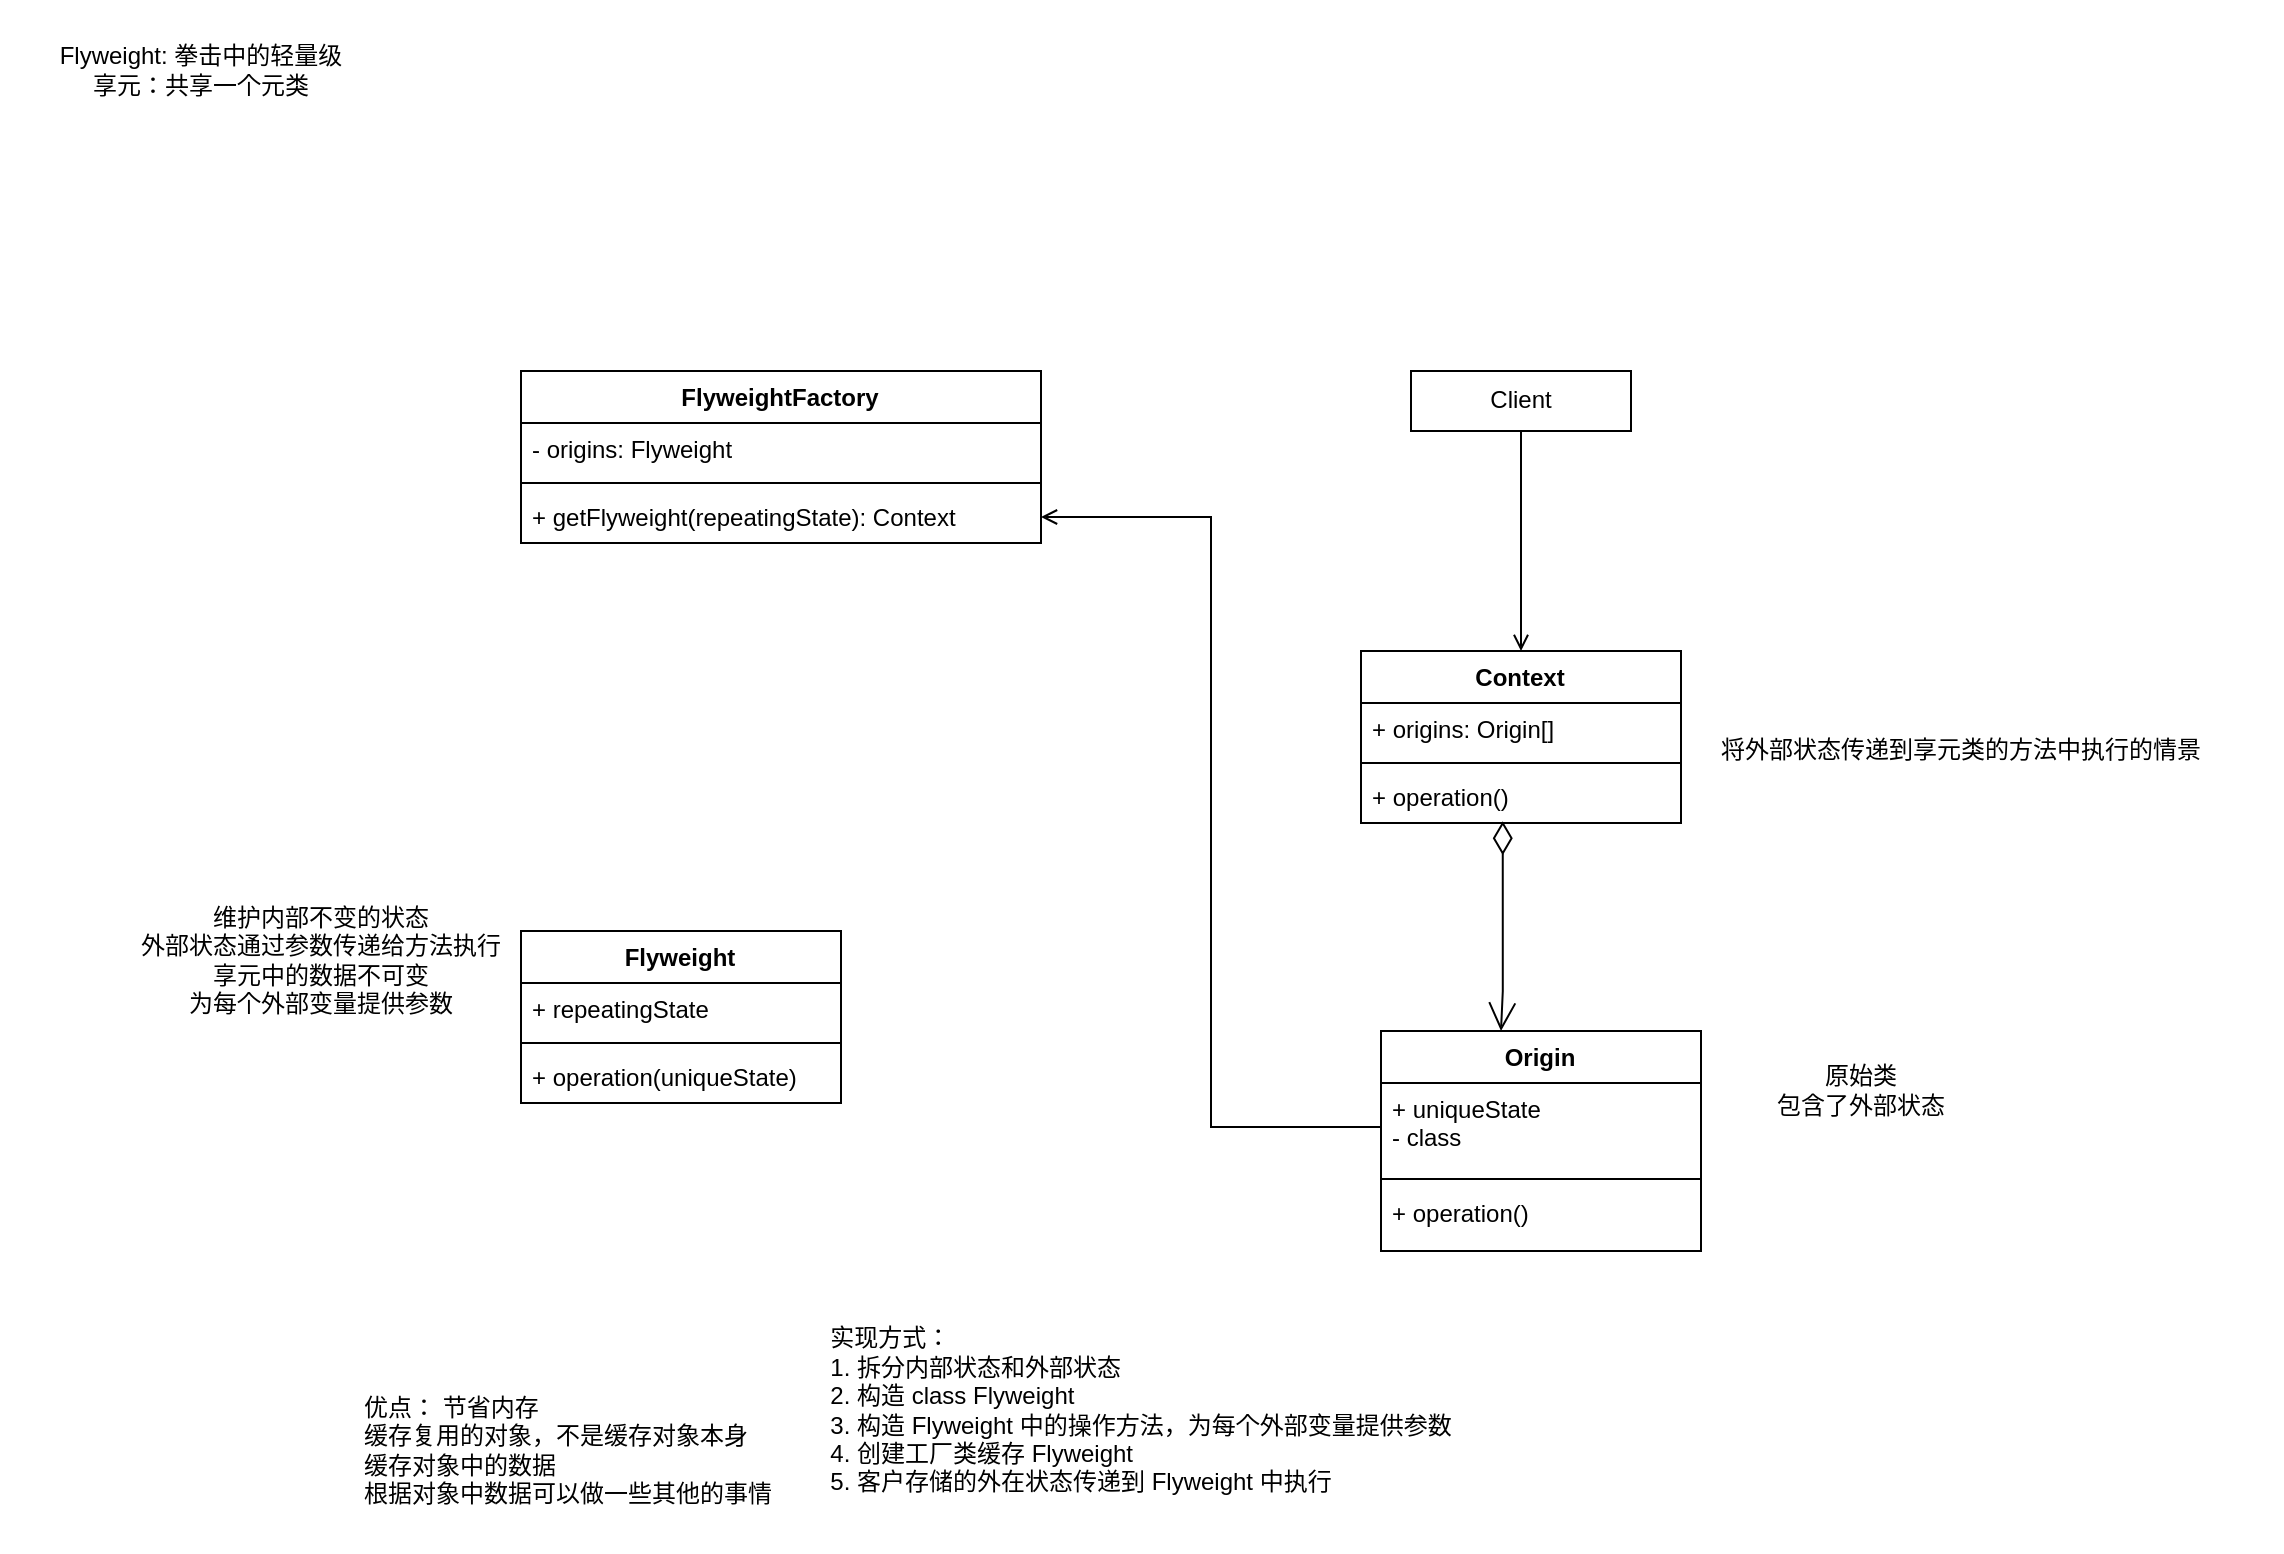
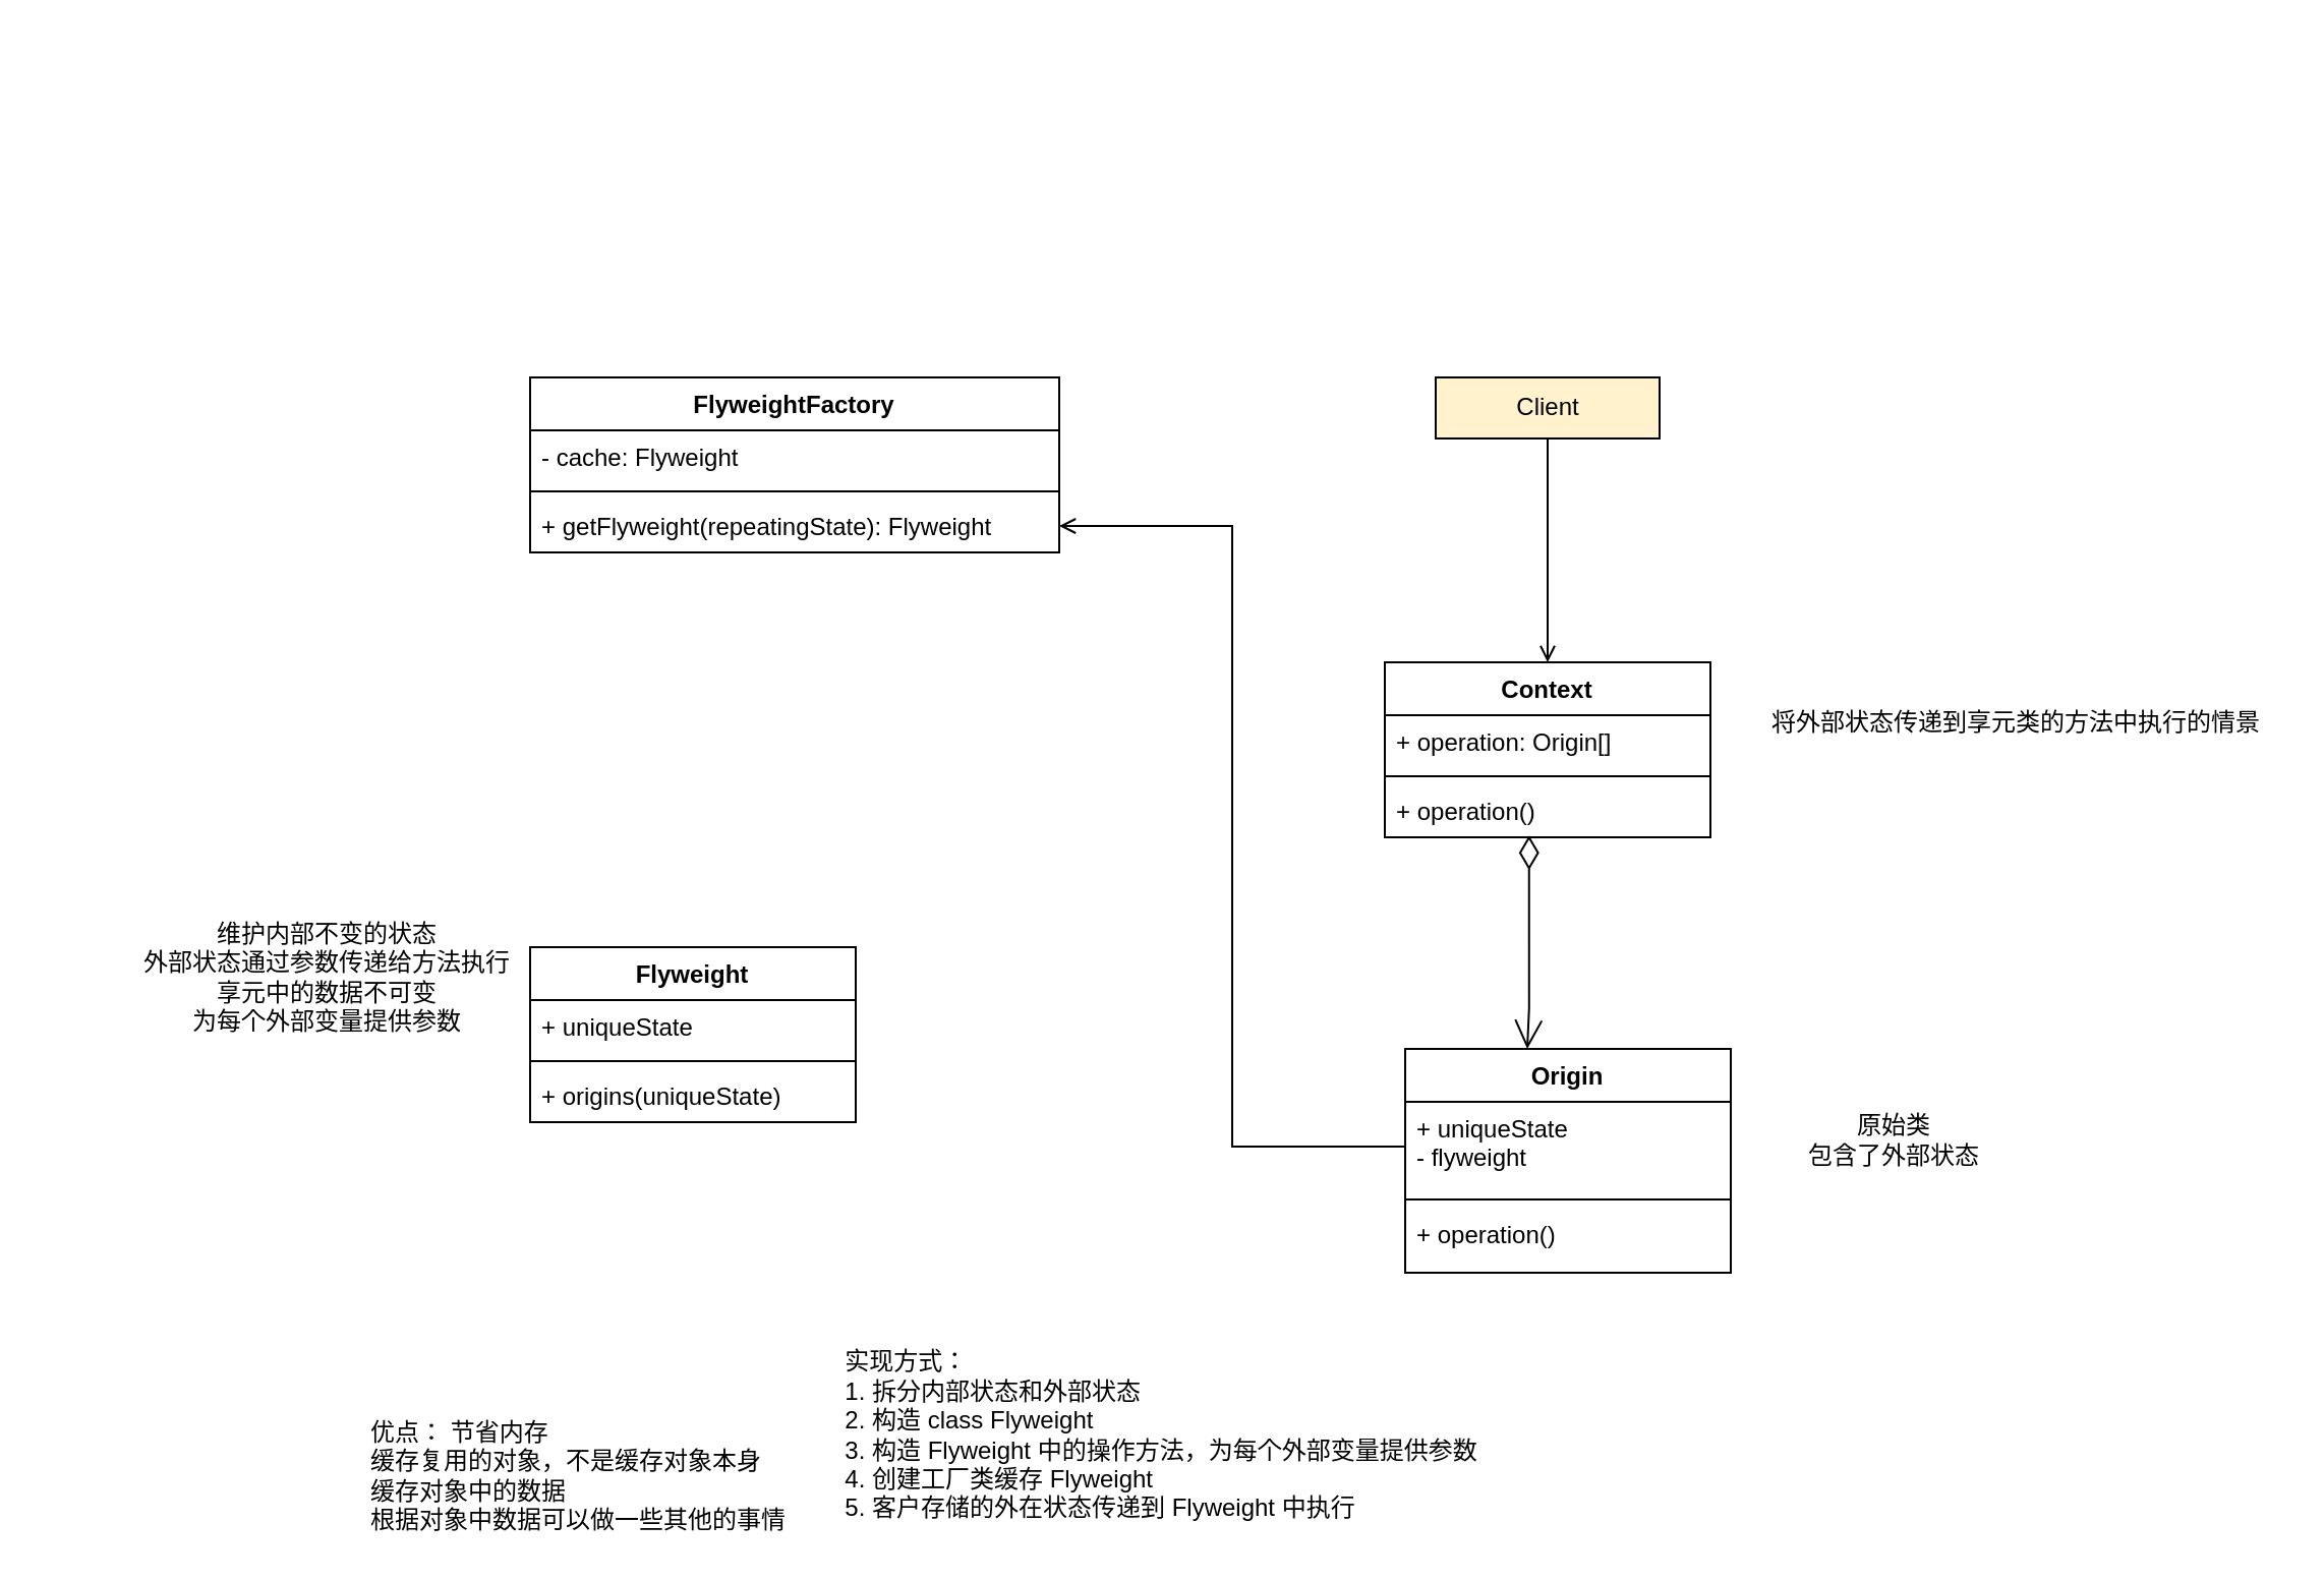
  <mxCell id="0" />
  <mxCell id="1" parent="0" />
  <mxCell id="2" value="优点： 节省内存&lt;br&gt;缓存复用的对象，不是缓存对象本身&lt;br&gt;缓存对象中的数据&lt;br&gt;根据对象中数据可以做一些其他的事情" style="text;html=1;align=left;verticalAlign=middle;resizable=0;points=[];autosize=1;strokeColor=none;fillColor=none;" vertex="1" parent="1"><mxGeometry x="180" y="695" width="220" height="60" as="geometry" /></mxCell>
  <mxCell id="3" value="FlyweightFactory" style="swimlane;fontStyle=1;align=center;verticalAlign=top;childLayout=stackLayout;horizontal=1;startSize=26;horizontalStack=0;resizeParent=1;resizeParentMax=0;resizeLast=0;collapsible=1;marginBottom=0;" vertex="1" parent="1"><mxGeometry x="260" y="185" width="260" height="86" as="geometry" /></mxCell>
- <mxCell id="4" value="- origins: Flyweight" style="text;strokeColor=none;fillColor=none;align=left;verticalAlign=top;spacingLeft=4;spacingRight=4;overflow=hidden;rotatable=0;points=[[0,0.5],[1,0.5]];portConstraint=eastwest;" vertex="1" parent="3"><mxGeometry y="26" width="260" height="26" as="geometry" /></mxCell>
+ <mxCell id="4" value="- cache: Flyweight" style="text;strokeColor=none;fillColor=none;align=left;verticalAlign=top;spacingLeft=4;spacingRight=4;overflow=hidden;rotatable=0;points=[[0,0.5],[1,0.5]];portConstraint=eastwest;" vertex="1" parent="3"><mxGeometry y="26" width="260" height="26" as="geometry" /></mxCell>
  <mxCell id="5" value="" style="line;strokeWidth=1;fillColor=none;align=left;verticalAlign=middle;spacingTop=-1;spacingLeft=3;spacingRight=3;rotatable=0;labelPosition=right;points=[];portConstraint=eastwest;" vertex="1" parent="3"><mxGeometry y="52" width="260" height="8" as="geometry" /></mxCell>
- <mxCell id="6" value="+ getFlyweight(repeatingState): Context" style="text;strokeColor=none;fillColor=none;align=left;verticalAlign=top;spacingLeft=4;spacingRight=4;overflow=hidden;rotatable=0;points=[[0,0.5],[1,0.5]];portConstraint=eastwest;" vertex="1" parent="3"><mxGeometry y="60" width="260" height="26" as="geometry" /></mxCell>
+ <mxCell id="6" value="+ getFlyweight(repeatingState): Flyweight" style="text;strokeColor=none;fillColor=none;align=left;verticalAlign=top;spacingLeft=4;spacingRight=4;overflow=hidden;rotatable=0;points=[[0,0.5],[1,0.5]];portConstraint=eastwest;" vertex="1" parent="3"><mxGeometry y="60" width="260" height="26" as="geometry" /></mxCell>
  <mxCell id="7" value="Flyweight" style="swimlane;fontStyle=1;align=center;verticalAlign=top;childLayout=stackLayout;horizontal=1;startSize=26;horizontalStack=0;resizeParent=1;resizeParentMax=0;resizeLast=0;collapsible=1;marginBottom=0;" vertex="1" parent="1"><mxGeometry x="260" y="465" width="160" height="86" as="geometry" /></mxCell>
- <mxCell id="8" value="+ repeatingState" style="text;strokeColor=none;fillColor=none;align=left;verticalAlign=top;spacingLeft=4;spacingRight=4;overflow=hidden;rotatable=0;points=[[0,0.5],[1,0.5]];portConstraint=eastwest;" vertex="1" parent="7"><mxGeometry y="26" width="160" height="26" as="geometry" /></mxCell>
+ <mxCell id="8" value="+ uniqueState" style="text;strokeColor=none;fillColor=none;align=left;verticalAlign=top;spacingLeft=4;spacingRight=4;overflow=hidden;rotatable=0;points=[[0,0.5],[1,0.5]];portConstraint=eastwest;" vertex="1" parent="7"><mxGeometry y="26" width="160" height="26" as="geometry" /></mxCell>
  <mxCell id="9" value="" style="line;strokeWidth=1;fillColor=none;align=left;verticalAlign=middle;spacingTop=-1;spacingLeft=3;spacingRight=3;rotatable=0;labelPosition=right;points=[];portConstraint=eastwest;" vertex="1" parent="7"><mxGeometry y="52" width="160" height="8" as="geometry" /></mxCell>
- <mxCell id="10" value="+ operation(uniqueState)" style="text;strokeColor=none;fillColor=none;align=left;verticalAlign=top;spacingLeft=4;spacingRight=4;overflow=hidden;rotatable=0;points=[[0,0.5],[1,0.5]];portConstraint=eastwest;" vertex="1" parent="7"><mxGeometry y="60" width="160" height="26" as="geometry" /></mxCell>
+ <mxCell id="10" value="+ origins(uniqueState)" style="text;strokeColor=none;fillColor=none;align=left;verticalAlign=top;spacingLeft=4;spacingRight=4;overflow=hidden;rotatable=0;points=[[0,0.5],[1,0.5]];portConstraint=eastwest;" vertex="1" parent="7"><mxGeometry y="60" width="160" height="26" as="geometry" /></mxCell>
  <mxCell id="11" style="edgeStyle=orthogonalEdgeStyle;rounded=0;orthogonalLoop=1;jettySize=auto;html=1;entryX=0.5;entryY=0;entryDx=0;entryDy=0;endArrow=open;" edge="1" parent="1" source="12" target="13"><mxGeometry relative="1" as="geometry" /></mxCell>
- <mxCell id="12" value="Client" style="html=1;" vertex="1" parent="1"><mxGeometry x="705" y="185" width="110" height="30" as="geometry" /></mxCell>
+ <mxCell id="12" value="Client" style="html=1;fillColor=#fff2cc;" vertex="1" parent="1"><mxGeometry x="705" y="185" width="110" height="30" as="geometry" /></mxCell>
  <mxCell id="13" value="Context" style="swimlane;fontStyle=1;align=center;verticalAlign=top;childLayout=stackLayout;horizontal=1;startSize=26;horizontalStack=0;resizeParent=1;resizeParentMax=0;resizeLast=0;collapsible=1;marginBottom=0;" vertex="1" parent="1"><mxGeometry x="680" y="325" width="160" height="86" as="geometry" /></mxCell>
- <mxCell id="14" value="+ origins: Origin[]" style="text;strokeColor=none;fillColor=none;align=left;verticalAlign=top;spacingLeft=4;spacingRight=4;overflow=hidden;rotatable=0;points=[[0,0.5],[1,0.5]];portConstraint=eastwest;" vertex="1" parent="13"><mxGeometry y="26" width="160" height="26" as="geometry" /></mxCell>
+ <mxCell id="14" value="+ operation: Origin[]" style="text;strokeColor=none;fillColor=none;align=left;verticalAlign=top;spacingLeft=4;spacingRight=4;overflow=hidden;rotatable=0;points=[[0,0.5],[1,0.5]];portConstraint=eastwest;" vertex="1" parent="13"><mxGeometry y="26" width="160" height="26" as="geometry" /></mxCell>
  <mxCell id="15" value="" style="line;strokeWidth=1;fillColor=none;align=left;verticalAlign=middle;spacingTop=-1;spacingLeft=3;spacingRight=3;rotatable=0;labelPosition=right;points=[];portConstraint=eastwest;" vertex="1" parent="13"><mxGeometry y="52" width="160" height="8" as="geometry" /></mxCell>
  <mxCell id="16" value="+ operation()" style="text;strokeColor=none;fillColor=none;align=left;verticalAlign=top;spacingLeft=4;spacingRight=4;overflow=hidden;rotatable=0;points=[[0,0.5],[1,0.5]];portConstraint=eastwest;" vertex="1" parent="13"><mxGeometry y="60" width="160" height="26" as="geometry" /></mxCell>
  <mxCell id="17" value="Origin" style="swimlane;fontStyle=1;align=center;verticalAlign=top;childLayout=stackLayout;horizontal=1;startSize=26;horizontalStack=0;resizeParent=1;resizeParentMax=0;resizeLast=0;collapsible=1;marginBottom=0;" vertex="1" parent="1"><mxGeometry x="690" y="515" width="160" height="110" as="geometry" /></mxCell>
- <mxCell id="18" value="+ uniqueState&#10;- class&#10;" style="text;strokeColor=none;fillColor=none;align=left;verticalAlign=top;spacingLeft=4;spacingRight=4;overflow=hidden;rotatable=0;points=[[0,0.5],[1,0.5]];portConstraint=eastwest;" vertex="1" parent="17"><mxGeometry y="26" width="160" height="44" as="geometry" /></mxCell>
+ <mxCell id="18" value="+ uniqueState&#10;- flyweight&#10;" style="text;strokeColor=none;fillColor=none;align=left;verticalAlign=top;spacingLeft=4;spacingRight=4;overflow=hidden;rotatable=0;points=[[0,0.5],[1,0.5]];portConstraint=eastwest;" vertex="1" parent="17"><mxGeometry y="26" width="160" height="44" as="geometry" /></mxCell>
  <mxCell id="19" value="" style="line;strokeWidth=1;fillColor=none;align=left;verticalAlign=middle;spacingTop=-1;spacingLeft=3;spacingRight=3;rotatable=0;labelPosition=right;points=[];portConstraint=eastwest;" vertex="1" parent="17"><mxGeometry y="70" width="160" height="8" as="geometry" /></mxCell>
  <mxCell id="20" value="+ operation()" style="text;strokeColor=none;fillColor=none;align=left;verticalAlign=top;spacingLeft=4;spacingRight=4;overflow=hidden;rotatable=0;points=[[0,0.5],[1,0.5]];portConstraint=eastwest;" vertex="1" parent="17"><mxGeometry y="78" width="160" height="32" as="geometry" /></mxCell>
  <mxCell id="21" style="edgeStyle=orthogonalEdgeStyle;rounded=0;orthogonalLoop=1;jettySize=auto;html=1;entryX=1;entryY=0.5;entryDx=0;entryDy=0;endArrow=open;" edge="1" parent="1" source="18" target="6"><mxGeometry relative="1" as="geometry" /></mxCell>
  <mxCell id="22" value="" style="endArrow=open;html=1;endSize=12;startArrow=diamondThin;startSize=14;startFill=0;edgeStyle=orthogonalEdgeStyle;align=left;verticalAlign=bottom;rounded=0;exitX=0.443;exitY=0.966;exitDx=0;exitDy=0;exitPerimeter=0;" edge="1" parent="1" source="16"><mxGeometry x="-1" y="3" relative="1" as="geometry"><mxPoint x="560" y="445" as="sourcePoint" /><mxPoint x="750" y="515" as="targetPoint" /><Array as="points"><mxPoint x="751" y="495" /><mxPoint x="750" y="495" /></Array></mxGeometry></mxCell>
- <mxCell id="23" value="Flyweight: 拳击中的轻量级&lt;br&gt;享元：共享一个元类" style="text;html=1;align=center;verticalAlign=middle;resizable=0;points=[];autosize=1;strokeColor=none;fillColor=none;" vertex="1" parent="1"><mxGeometry x="20" y="20" width="160" height="30" as="geometry" /></mxCell>
  <mxCell id="24" value="维护内部不变的状态&lt;br&gt;外部状态通过参数传递给方法执行&lt;br&gt;享元中的数据不可变&lt;br&gt;为每个外部变量提供参数" style="text;html=1;align=center;verticalAlign=middle;resizable=0;points=[];autosize=1;strokeColor=none;fillColor=none;" vertex="1" parent="1"><mxGeometry x="60" y="450" width="200" height="60" as="geometry" /></mxCell>
- <mxCell id="25" value="原始类&lt;br&gt;包含了外部状态" style="text;html=1;align=center;verticalAlign=middle;resizable=0;points=[];autosize=1;strokeColor=none;fillColor=none;" vertex="1" parent="1"><mxGeometry x="880" y="530" width="100" height="30" as="geometry" /></mxCell>
- <mxCell id="26" value="将外部状态传递到享元类的方法中执行的情景" style="text;html=1;align=center;verticalAlign=middle;resizable=0;points=[];autosize=1;strokeColor=none;fillColor=none;" vertex="1" parent="1"><mxGeometry x="850" y="365" width="260" height="20" as="geometry" /></mxCell>
+ <mxCell id="25" value="原始类&lt;br&gt;包含了外部状态" style="text;html=1;align=center;verticalAlign=middle;resizable=0;points=[];autosize=1;strokeColor=none;fillColor=none;" vertex="1" parent="1"><mxGeometry x="880" y="545" width="100" height="30" as="geometry" /></mxCell>
+ <mxCell id="26" value="将外部状态传递到享元类的方法中执行的情景" style="text;html=1;align=center;verticalAlign=middle;resizable=0;points=[];autosize=1;strokeColor=none;fillColor=none;" vertex="1" parent="1"><mxGeometry x="860" y="345" width="260" height="20" as="geometry" /></mxCell>
  <mxCell id="27" value="&lt;div style=&quot;text-align: left&quot;&gt;实现方式：&lt;/div&gt;&lt;div style=&quot;text-align: left&quot;&gt;&lt;span&gt;1. 拆分内部状态和外部状态&lt;/span&gt;&lt;/div&gt;&lt;div style=&quot;text-align: left&quot;&gt;&lt;span&gt;2. 构造 class&lt;/span&gt;&lt;span&gt;&amp;nbsp;Flyweight&amp;nbsp;&lt;/span&gt;&lt;/div&gt;3. 构造 Flyweight 中的操作方法，为每个外部变量提供参数&lt;br&gt;&lt;div style=&quot;text-align: left&quot;&gt;&lt;span&gt;4. 创建工厂类缓存 Flyweight&lt;/span&gt;&lt;/div&gt;&lt;div style=&quot;text-align: left&quot;&gt;&lt;span&gt;5. 客户存储的外在状态传递到 Flyweight 中执行&lt;/span&gt;&lt;/div&gt;" style="text;html=1;align=center;verticalAlign=middle;resizable=0;points=[];autosize=1;strokeColor=none;fillColor=none;" vertex="1" parent="1"><mxGeometry x="405" y="660" width="330" height="90" as="geometry" /></mxCell>
